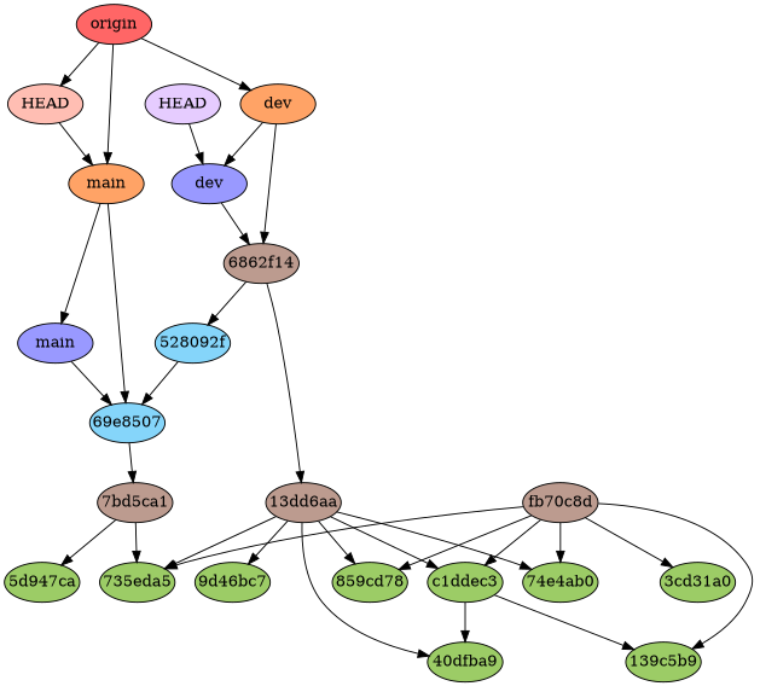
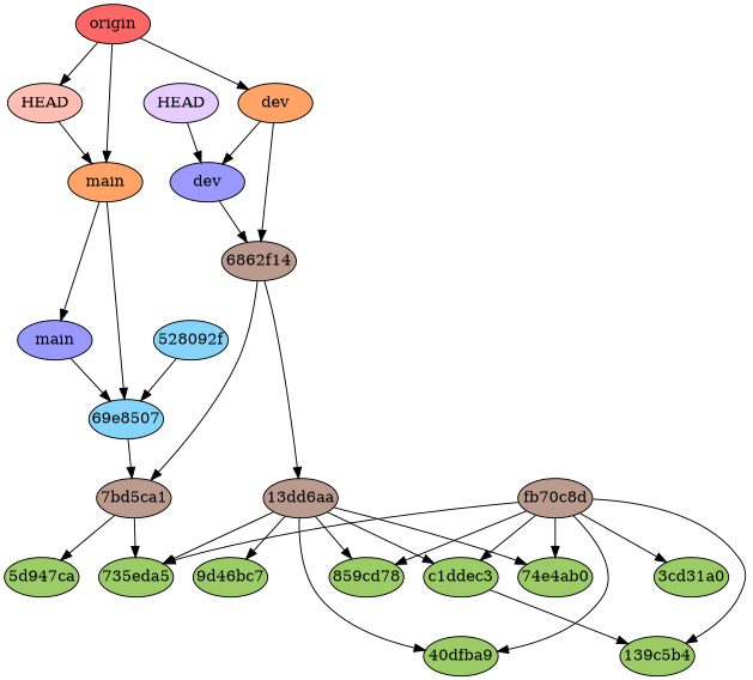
  digraph {
    node [fillcolor="#9ccc66" fixedsize=true style=filled]
-   n1 [label="139c5b9" width=0.95]
+   n1 [label="139c5b4" width=0.95]
    n2 [label="3cd31a0" width=0.95]
    n3 [label="40dfba9" width=0.95]
    n4 [label="5d947ca" width=0.95]
    n5 [label="735eda5" width=0.95]
    n6 [label="74e4ab0" width=0.95]
    n7 [label="859cd78" width=0.95]
    n8 [label="9d46bc7" width=0.95]
    n9 [label=c1ddec3 width=0.95]
    n10 [fillcolor="#bc9b8f" label="13dd6aa" width=0.95]
    n11 [fillcolor="#bc9b8f" label="7bd5ca1" width=0.95]
    n12 [fillcolor="#bc9b8f" label=fb70c8d width=0.95]
    n13 [fillcolor="#85d5fa" label="528092f" width=0.95]
    n14 [fillcolor="#85d5fa" label="69e8507" width=0.95]
    n15 [fillcolor="#bc9b8f" label="6862f14" width=0.95]
    n16 [fillcolor="#9999ff" label=dev width=0.95]
    n17 [fillcolor="#9999ff" label=main width=0.95]
    n18 [fillcolor="#e6ccff" label=HEAD width=0.95]
    n19 [fillcolor="#ffa366" label=dev width=0.95]
    n20 [fillcolor="#ffa366" label=main width=0.95]
    n21 [fillcolor="#ffbeb3" label=HEAD width=0.95]
    n22 [fillcolor="#ff6666" label=origin width=0.95]
    n9 -> n1
    n10 -> n3
    n10 -> n5
    n10 -> n6
    n10 -> n7
    n10 -> n8
    n10 -> n9
    n11 -> n4
    n11 -> n5
    n12 -> n1
    n12 -> n2
-   n9 -> n3
+   n12 -> n3
    n12 -> n5
    n12 -> n6
    n12 -> n7
    n12 -> n9
    n13 -> n14
    n14 -> n11
    n15 -> n10
-   n15 -> n13
+   n15 -> n11
    n16 -> n15
    n17 -> n14
    n18 -> n16
    n19 -> n15
    n19 -> n16
    n20 -> n14
    n20 -> n17
    n21 -> n20
    n22 -> n19
    n22 -> n20
    n22 -> n21
  }
